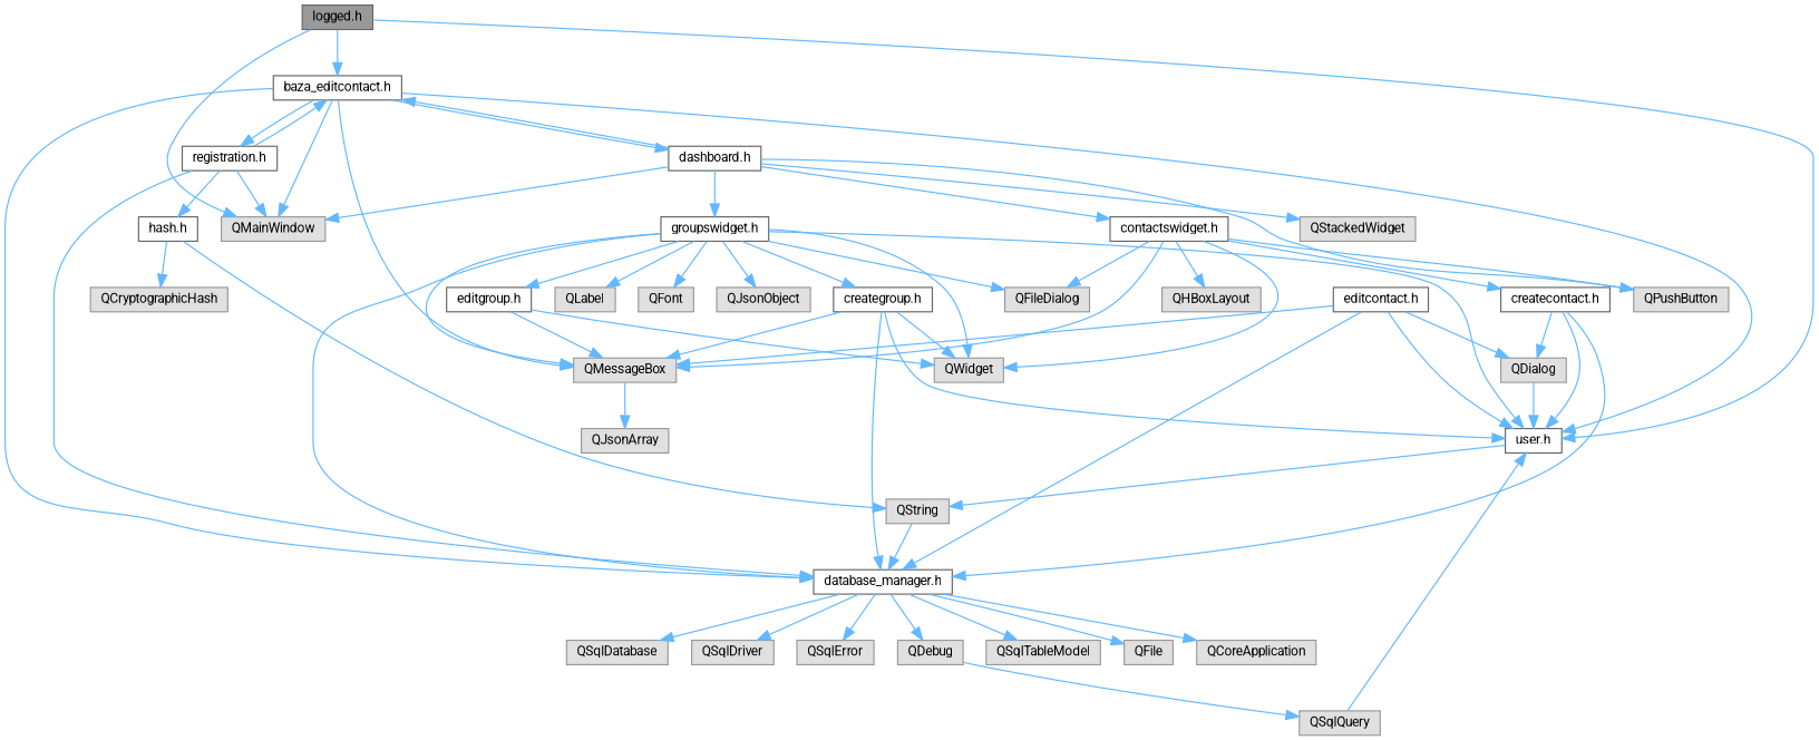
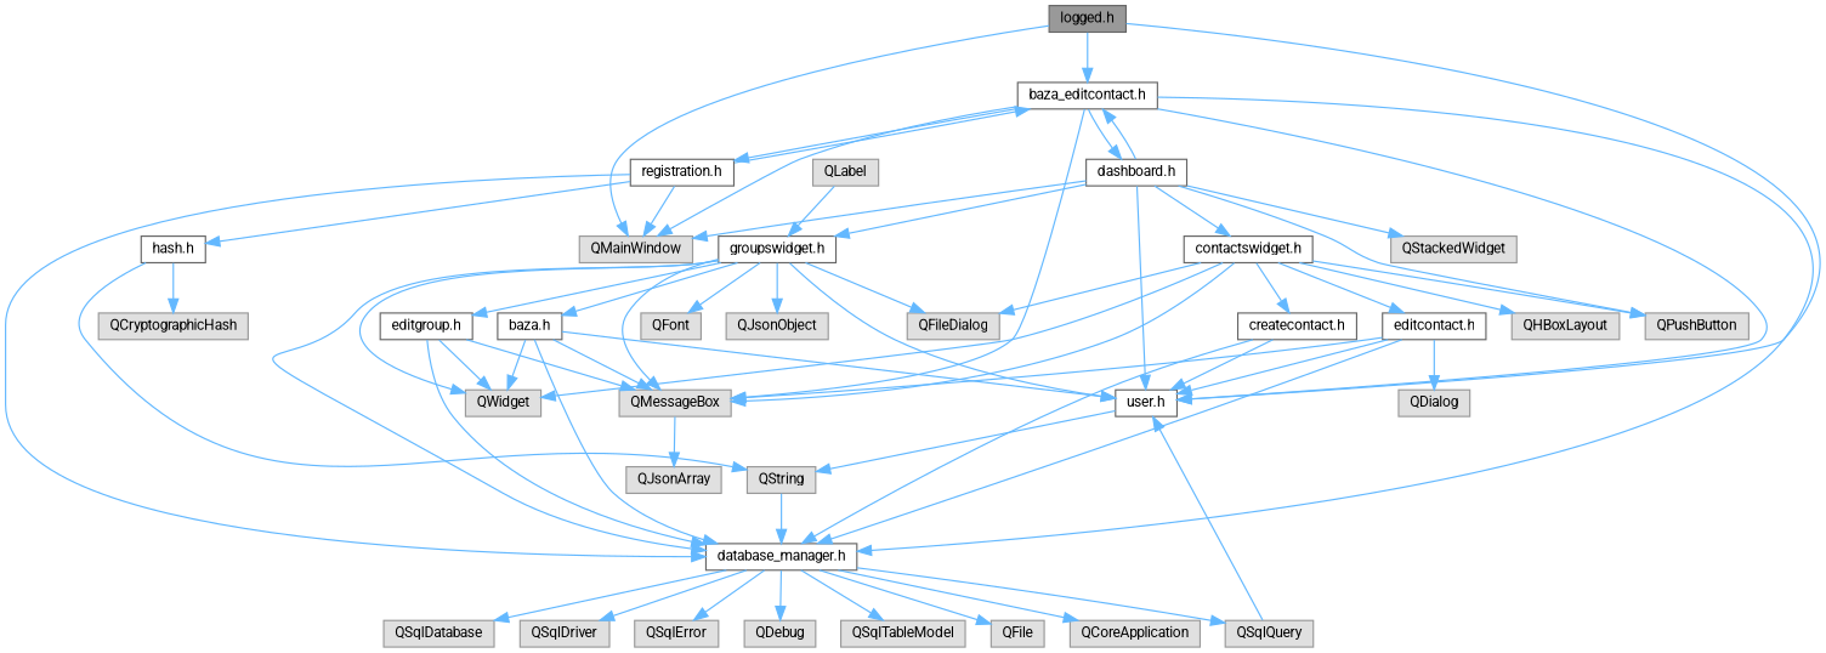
  digraph {
    fontname=Roboto
    node [color=grey60 fillcolor="#E0E0E0" fontname=Roboto fontsize=10 shape=box style=filled]
    edge [color=steelblue1 fontname=Roboto fontsize=10 labelfontname=Helvetica labelfontsize=10 style=solid]
    n1 [color=gray40 fillcolor=grey60 fontcolor=black height=0.2 label="logged.h" width=0.4]
    n2 [height=0.2 label=QMainWindow width=0.4]
    n3 [color=grey40 fillcolor=white height=0.2 label="baza_editcontact.h" width=0.4]
    n4 [color=grey40 fillcolor=white height=0.2 label="user.h" width=0.4]
    n5 [height=0.2 label=QMessageBox width=0.4]
    n6 [color=grey40 fillcolor=white height=0.2 label="registration.h" width=0.4]
    n7 [color=grey40 fillcolor=white height=0.2 label="database_manager.h" width=0.4]
    n8 [color=grey40 fillcolor=white height=0.2 label="dashboard.h" width=0.4]
    n9 [height=0.2 label=QString width=0.4]
    n10 [height=0.2 label=QJsonArray width=0.4]
    n11 [color=grey40 fillcolor=white height=0.2 label="hash.h" width=0.4]
    n12 [height=0.2 label=QCoreApplication width=0.4]
    n13 [height=0.2 label=QSqlDatabase width=0.4]
    n14 [height=0.2 label=QSqlDriver width=0.4]
    n15 [height=0.2 label=QSqlError width=0.4]
    n16 [height=0.2 label=QSqlQuery width=0.4]
    n17 [height=0.2 label=QDebug width=0.4]
    n18 [height=0.2 label=QSqlTableModel width=0.4]
    n19 [height=0.2 label=QFile width=0.4]
    n20 [height=0.2 label=QStackedWidget width=0.4]
    n21 [height=0.2 label=QPushButton width=0.4]
    n22 [color=grey40 fillcolor=white height=0.2 label="contactswidget.h" width=0.4]
    n23 [color=grey40 fillcolor=white height=0.2 label="groupswidget.h" width=0.4]
    n24 [height=0.2 label=QCryptographicHash width=0.4]
    n25 [height=0.2 label=QWidget width=0.4]
    n26 [height=0.2 label=QHBoxLayout width=0.4]
    n27 [height=0.2 label=QFileDialog width=0.4]
    n28 [color=grey40 fillcolor=white height=0.2 label="createcontact.h" width=0.4]
    n29 [color=grey40 fillcolor=white height=0.2 label="editcontact.h" width=0.4]
    n30 [height=0.2 label=QLabel width=0.4]
    n31 [height=0.2 label=QFont width=0.4]
    n32 [height=0.2 label=QJsonObject width=0.4]
-   n33 [color=grey40 fillcolor=white height=0.2 label="creategroup.h" width=0.4]
+   n33 [color=grey40 fillcolor=white height=0.2 label="baza.h" width=0.4]
    n34 [color=grey40 fillcolor=white height=0.2 label="editgroup.h" width=0.4]
    n35 [height=0.2 label=QDialog width=0.4]
    n1 -> n2
    n1 -> n3
    n1 -> n4
    n3 -> n2
    n3 -> n4
    n3 -> n5
    n3 -> n6
    n3 -> n7
    n3 -> n8
    n4 -> n9
    n5 -> n10
    n6 -> n2
    n6 -> n3
    n6 -> n7
    n6 -> n11
    n7 -> n12
    n7 -> n13
    n7 -> n14
    n7 -> n15
-   n17 -> n16
+   n7 -> n16
    n7 -> n17
    n7 -> n18
    n7 -> n19
    n8 -> n2
    n8 -> n3
-   n35 -> n4
+   n8 -> n4
    n8 -> n20
    n8 -> n21
    n8 -> n22
    n8 -> n23
    n9 -> n7
    n11 -> n9
    n11 -> n24
    n16 -> n4
    n22 -> n5
    n22 -> n21
    n22 -> n25
    n22 -> n26
    n22 -> n27
    n22 -> n28
+   n22 -> n29
    n23 -> n4
    n23 -> n5
    n23 -> n7
    n23 -> n25
    n23 -> n27
-   n23 -> n30
+   n30 -> n23
    n23 -> n31
    n23 -> n32
    n23 -> n33
    n23 -> n34
    n28 -> n4
    n28 -> n7
-   n28 -> n35
    n29 -> n4
    n29 -> n5
    n29 -> n7
    n29 -> n35
    n33 -> n4
    n33 -> n5
    n33 -> n7
    n33 -> n25
    n34 -> n5
+   n34 -> n7
    n34 -> n25
  }
